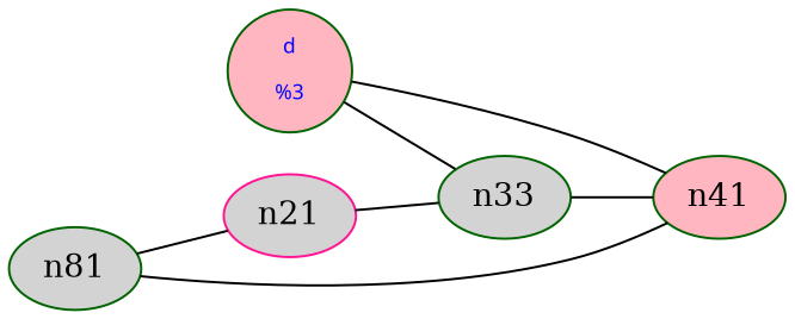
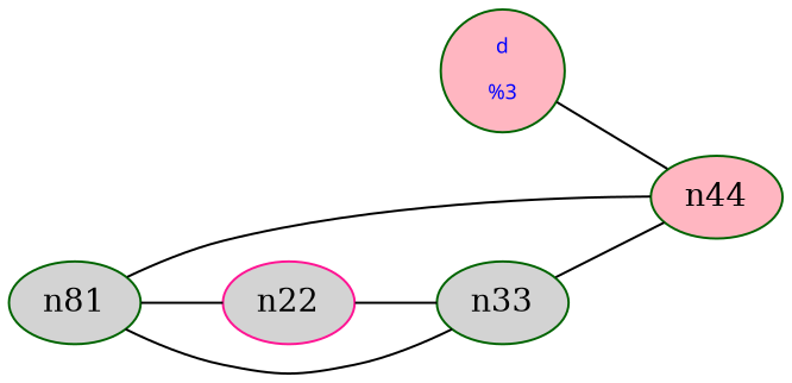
  graph {
    fontcolor=blue
    rankdir=LR
    node [color=darkgreen fillcolor=lightgrey style=filled]
    n0 [fillcolor=lightpink fontcolor=blue fontname="comic sans" fontsize=9 label="d\n\l\G"]
-   n44 [fillcolor=lightpink label=n41]
+   n44 [fillcolor=lightpink]
    n11 [label=n81]
-   n22 [color=deeppink label=n21]
+   n22 [color=deeppink]
    n33
    n0 -- n44
    n11 -- n44
    n11 -- n22
-   n0 -- n33
+   n11 -- n33
    n22 -- n33
    n33 -- n44
  }
